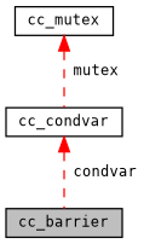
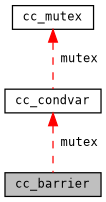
  digraph {
    fontname="DejaVu Sans Mono"
    node [color=black fillcolor=white fontname="DejaVu Sans Mono" fontsize=10 shape=record style=filled]
    edge [color=red dir=back fontname="DejaVu Sans Mono" fontsize=10 labelfontname=Helvetica labelfontsize=10 style=dashed]
    n1 [fillcolor=grey75 fontcolor=black height=0.2 label=cc_barrier width=0.4]
    n2 [height=0.2 label=cc_mutex width=0.4]
    n3 [height=0.2 label=cc_condvar width=0.4]
    n2 -> n3 [label=" mutex"]
-   n3 -> n1 [label=" condvar"]
+   n3 -> n1 [label=" mutex"]
  }
